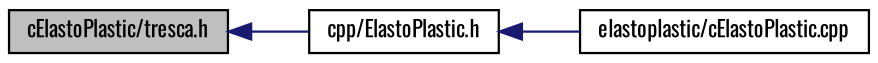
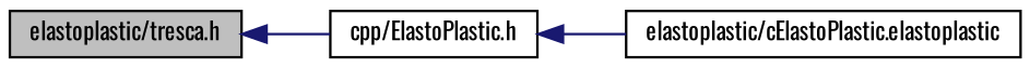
  digraph {
    fontname=Oswald
    rankdir=LR
    node [color=black fillcolor=white fontname=Oswald fontsize=10 shape=record style=filled]
    edge [color=midnightblue dir=back fontname=Oswald fontsize=10 labelfontname=Helvetica labelfontsize=10 style=solid]
-   n1 [fillcolor=grey75 fontcolor=black height=0.2 label="cElastoPlastic/tresca.h" width=0.4]
+   n1 [fillcolor=grey75 fontcolor=black height=0.2 label="elastoplastic/tresca.h" width=0.4]
    n2 [height=0.2 label="cpp/ElastoPlastic.h" width=0.4]
-   n3 [height=0.2 label="elastoplastic/cElastoPlastic.cpp" width=0.4]
+   n3 [height=0.2 label="elastoplastic/cElastoPlastic.elastoplastic" width=0.4]
    n1 -> n2
    n2 -> n3
  }
